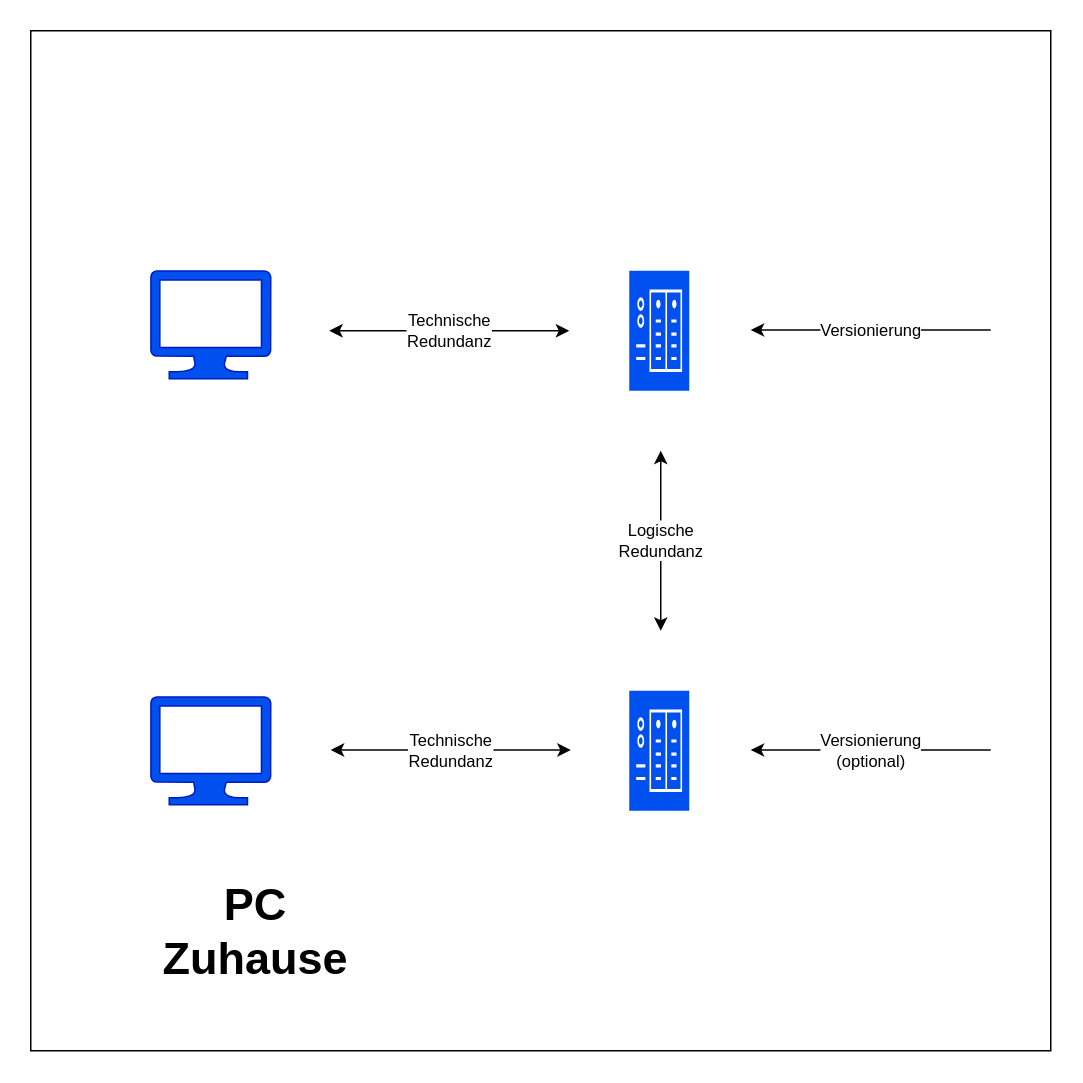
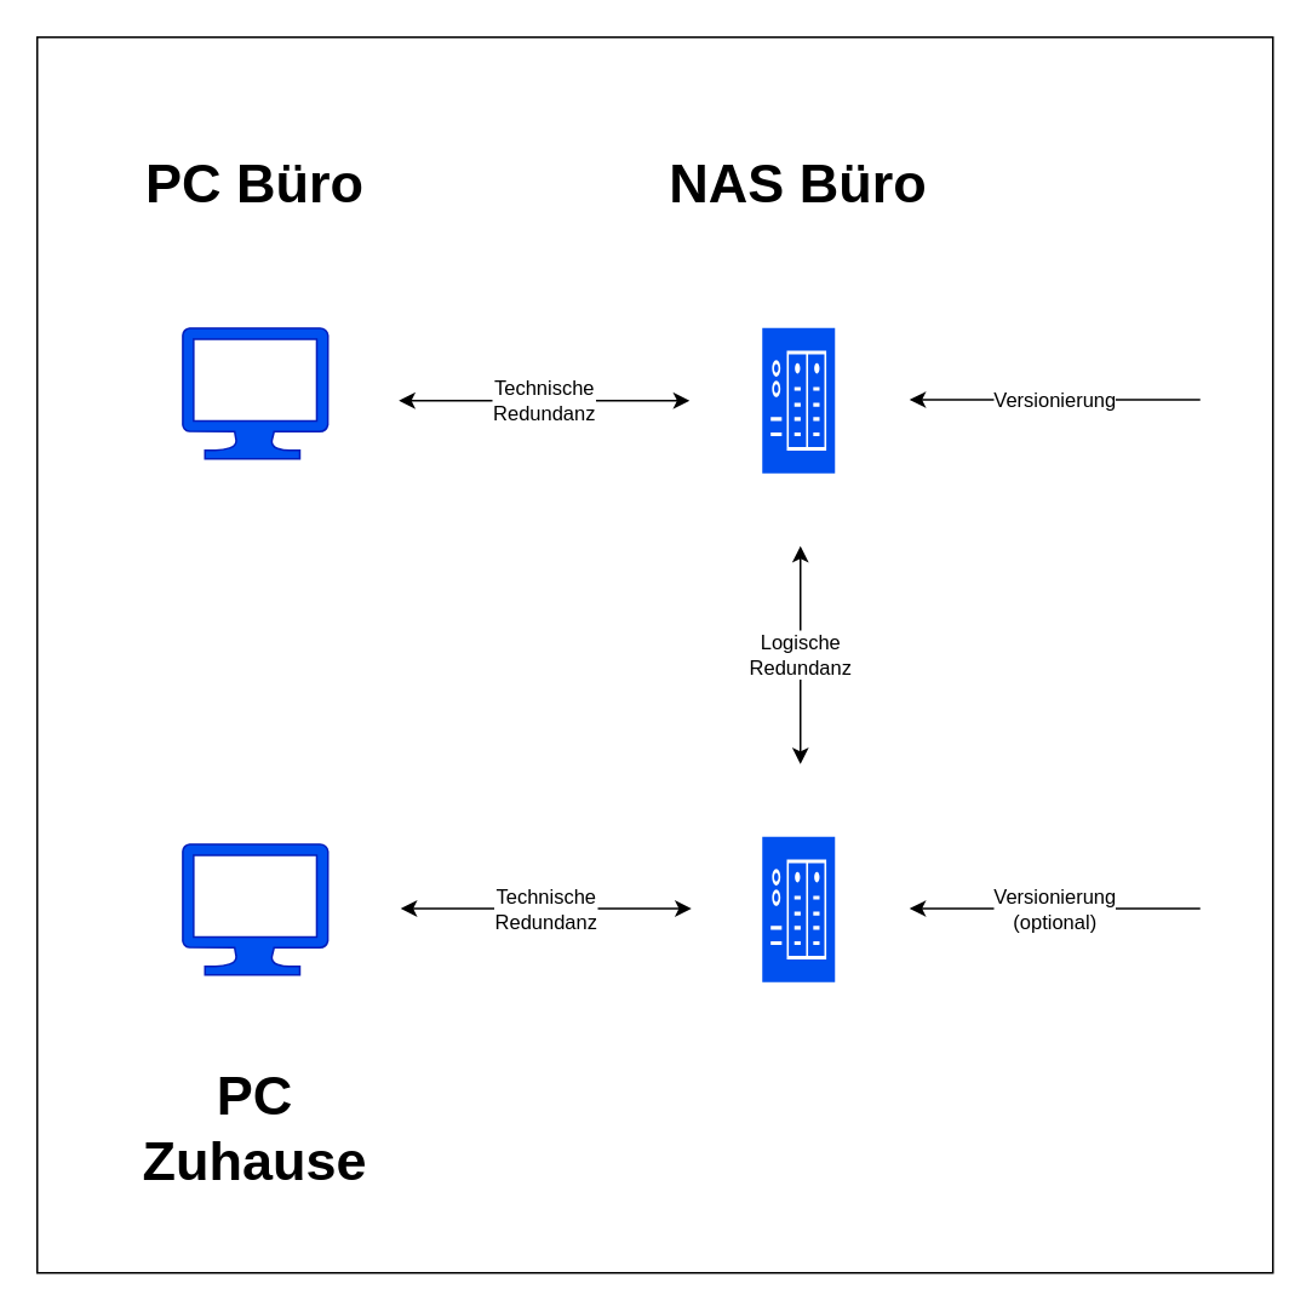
  <mxCell id="0" />
  <mxCell id="1" parent="0" />
  <mxCell id="2" value="" style="sketch=0;aspect=fixed;pointerEvents=1;shadow=0;dashed=0;html=1;strokeColor=#001DBC;labelPosition=center;verticalLabelPosition=bottom;verticalAlign=top;align=center;fillColor=#0050ef;shape=mxgraph.azure.computer;fontColor=#ffffff;" parent="1" vertex="1"><mxGeometry y="180" width="80" height="72" as="geometry" x="100" /></mxCell>
  <mxCell id="3" value="" style="sketch=0;pointerEvents=1;shadow=0;dashed=0;html=1;strokeColor=#001DBC;fillColor=#0050ef;labelPosition=center;verticalLabelPosition=bottom;verticalAlign=top;align=center;outlineConnect=0;shape=mxgraph.veeam2.nas;fontColor=#ffffff;" parent="1" vertex="1"><mxGeometry x="419" y="180" width="40" height="80" as="geometry" /></mxCell>
  <mxCell id="4" value="Technische&lt;br&gt;Redundanz" style="endArrow=classic;startArrow=classic;html=1;" parent="1" edge="1"><mxGeometry width="50" height="50" relative="1" as="geometry"><mxPoint x="219" y="220" as="sourcePoint" /><mxPoint x="379" y="220" as="targetPoint" /></mxGeometry></mxCell>
  <mxCell id="5" value="" style="rounded=0;whiteSpace=wrap;html=1;fillColor=none;" parent="1" vertex="1"><mxGeometry x="20" y="20" width="680" height="680" as="geometry" /></mxCell>
+ <mxCell id="6" value="PC Büro" style="text;html=1;align=center;verticalAlign=middle;whiteSpace=wrap;rounded=0;fontSize=30;fontStyle=1" parent="1" vertex="1"><mxGeometry x="60" y="60" width="160" height="80" as="geometry" /></mxCell>
+ <mxCell id="7" value="NAS Büro" style="text;html=1;align=center;verticalAlign=middle;whiteSpace=wrap;rounded=0;fontSize=30;fontStyle=1" parent="1" vertex="1"><mxGeometry x="359" y="60" width="160" height="80" as="geometry" /></mxCell>
  <mxCell id="8" value="Versionierung" style="endArrow=none;startArrow=classic;html=1;endFill=0;" parent="1" edge="1"><mxGeometry width="50" height="50" relative="1" as="geometry"><mxPoint x="500" y="219.5" as="sourcePoint" /><mxPoint x="660" y="219.5" as="targetPoint" /></mxGeometry></mxCell>
  <mxCell id="9" value="" style="sketch=0;pointerEvents=1;shadow=0;dashed=0;html=1;strokeColor=#001DBC;fillColor=#0050ef;labelPosition=center;verticalLabelPosition=bottom;verticalAlign=top;align=center;outlineConnect=0;shape=mxgraph.veeam2.nas;fontColor=#ffffff;" parent="1" vertex="1"><mxGeometry x="419" y="460" width="40" height="80" as="geometry" /></mxCell>
  <mxCell id="10" value="Logische&lt;br&gt;Redundanz" style="endArrow=classic;startArrow=classic;html=1;" parent="1" edge="1"><mxGeometry width="50" height="50" relative="1" as="geometry"><mxPoint x="440" y="300" as="sourcePoint" /><mxPoint x="440" y="420" as="targetPoint" /></mxGeometry></mxCell>
  <mxCell id="11" value="Versionierung&lt;br&gt;(optional)" style="endArrow=none;startArrow=classic;html=1;endFill=0;" parent="1" edge="1"><mxGeometry width="50" height="50" relative="1" as="geometry"><mxPoint x="500" y="499.5" as="sourcePoint" /><mxPoint x="660" y="499.5" as="targetPoint" /></mxGeometry></mxCell>
  <mxCell id="12" value="" style="sketch=0;aspect=fixed;pointerEvents=1;shadow=0;dashed=0;html=1;strokeColor=#001DBC;labelPosition=center;verticalLabelPosition=bottom;verticalAlign=top;align=center;fillColor=#0050ef;shape=mxgraph.azure.computer;fontColor=#ffffff;" parent="1" vertex="1"><mxGeometry y="464" width="80" height="72" as="geometry" x="100" /></mxCell>
- <mxCell id="13" value="PC Zuhause" style="text;html=1;align=center;verticalAlign=middle;whiteSpace=wrap;rounded=0;fontSize=30;fontStyle=1" parent="1" vertex="1"><mxGeometry x="90" y="580" width="160" height="80" as="geometry" /></mxCell>
+ <mxCell id="13" value="PC Zuhause" style="text;html=1;align=center;verticalAlign=middle;whiteSpace=wrap;rounded=0;fontSize=30;fontStyle=1" parent="1" vertex="1"><mxGeometry x="60" y="580" width="160" height="80" as="geometry" /></mxCell>
  <mxCell id="14" value="Technische&lt;br&gt;Redundanz" style="endArrow=classic;startArrow=classic;html=1;" edge="1" parent="1"><mxGeometry width="50" height="50" relative="1" as="geometry"><mxPoint x="220" y="499.5" as="sourcePoint" /><mxPoint x="380" y="499.5" as="targetPoint" /></mxGeometry></mxCell>
